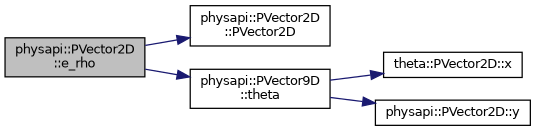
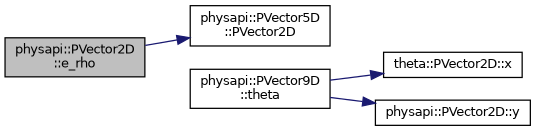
  digraph {
    rankdir=LR
    node [color=black fillcolor=white fontname=Helvetica fontsize=10 shape=record style=filled]
    edge [color=midnightblue fontname=Helvetica fontsize=10 labelfontname=Helvetica labelfontsize=10 style=solid]
    n1 [fillcolor=grey75 fontcolor=black height=0.2 label="physapi::PVector2D\l::e_rho" width=0.4]
-   n2 [height=0.2 label="physapi::PVector2D\l::PVector2D" width=0.4]
+   n2 [height=0.2 label="physapi::PVector5D\l::PVector2D" width=0.4]
    n3 [height=0.2 label="physapi::PVector9D\l::theta" width=0.4]
    n4 [height=0.2 label="theta::PVector2D::x" width=0.4]
    n5 [height=0.2 label="physapi::PVector2D::y" width=0.4]
    n1 -> n2
-   n1 -> n3
    n3 -> n4
    n3 -> n5
  }
